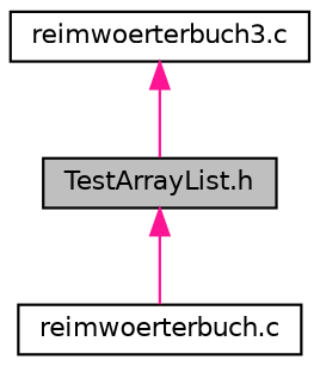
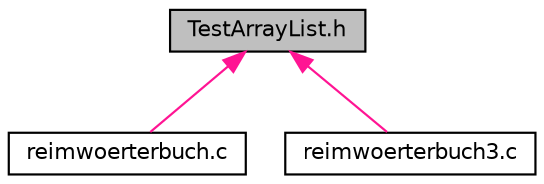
  digraph {
    node [color=black fillcolor=white fontname=Helvetica fontsize=10 shape=record style=filled]
    edge [color=deeppink dir=back fontname=Helvetica fontsize=10 labelfontname=Helvetica labelfontsize=10 style=solid]
    n1 [fillcolor=grey75 fontcolor=black height=0.2 label="TestArrayList.h" width=0.4]
    n2 [height=0.2 label="reimwoerterbuch.c" width=0.4]
    n3 [height=0.2 label="reimwoerterbuch3.c" width=0.4]
    n1 -> n2
-   n3 -> n1
+   n1 -> n3
  }
